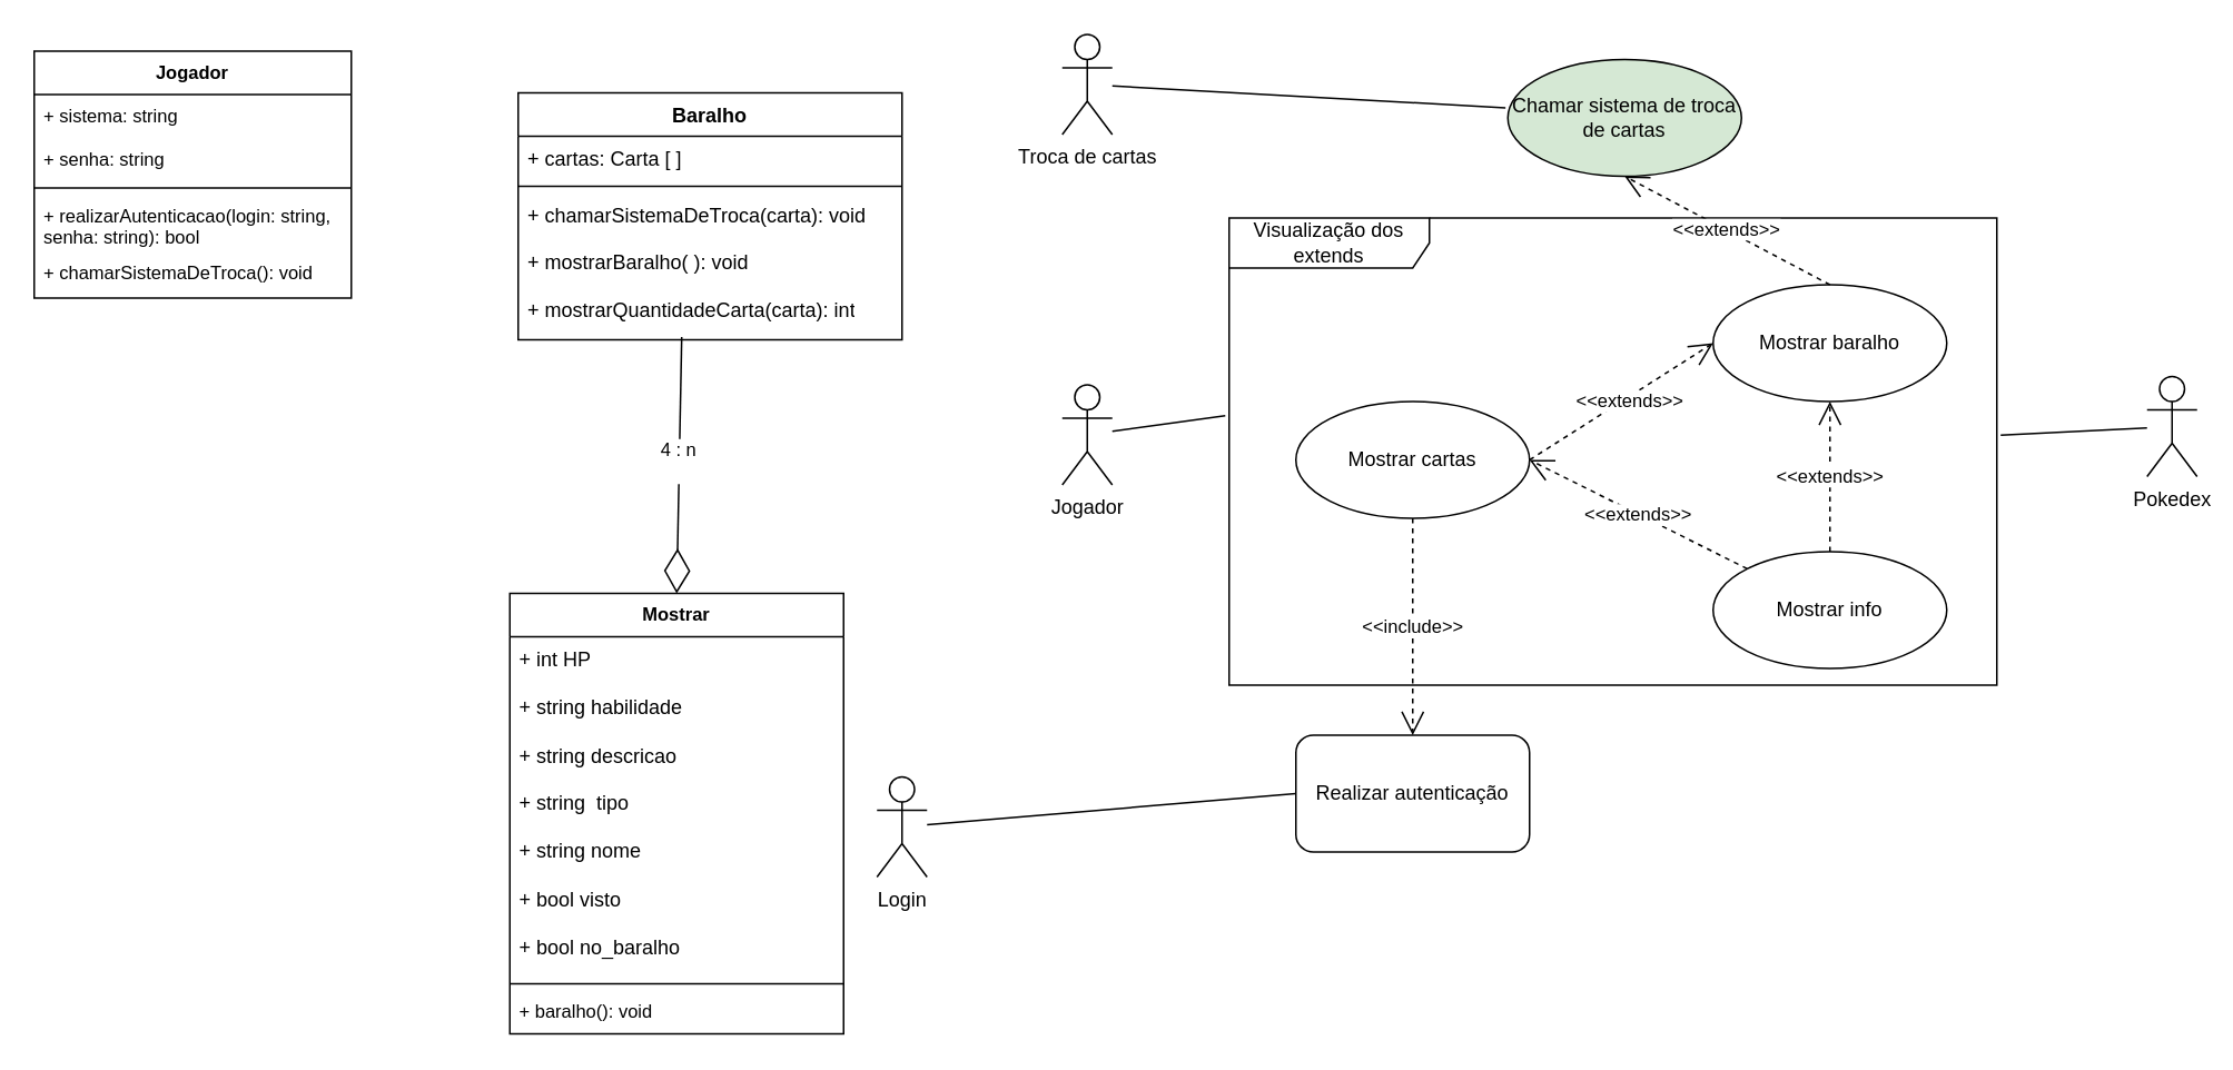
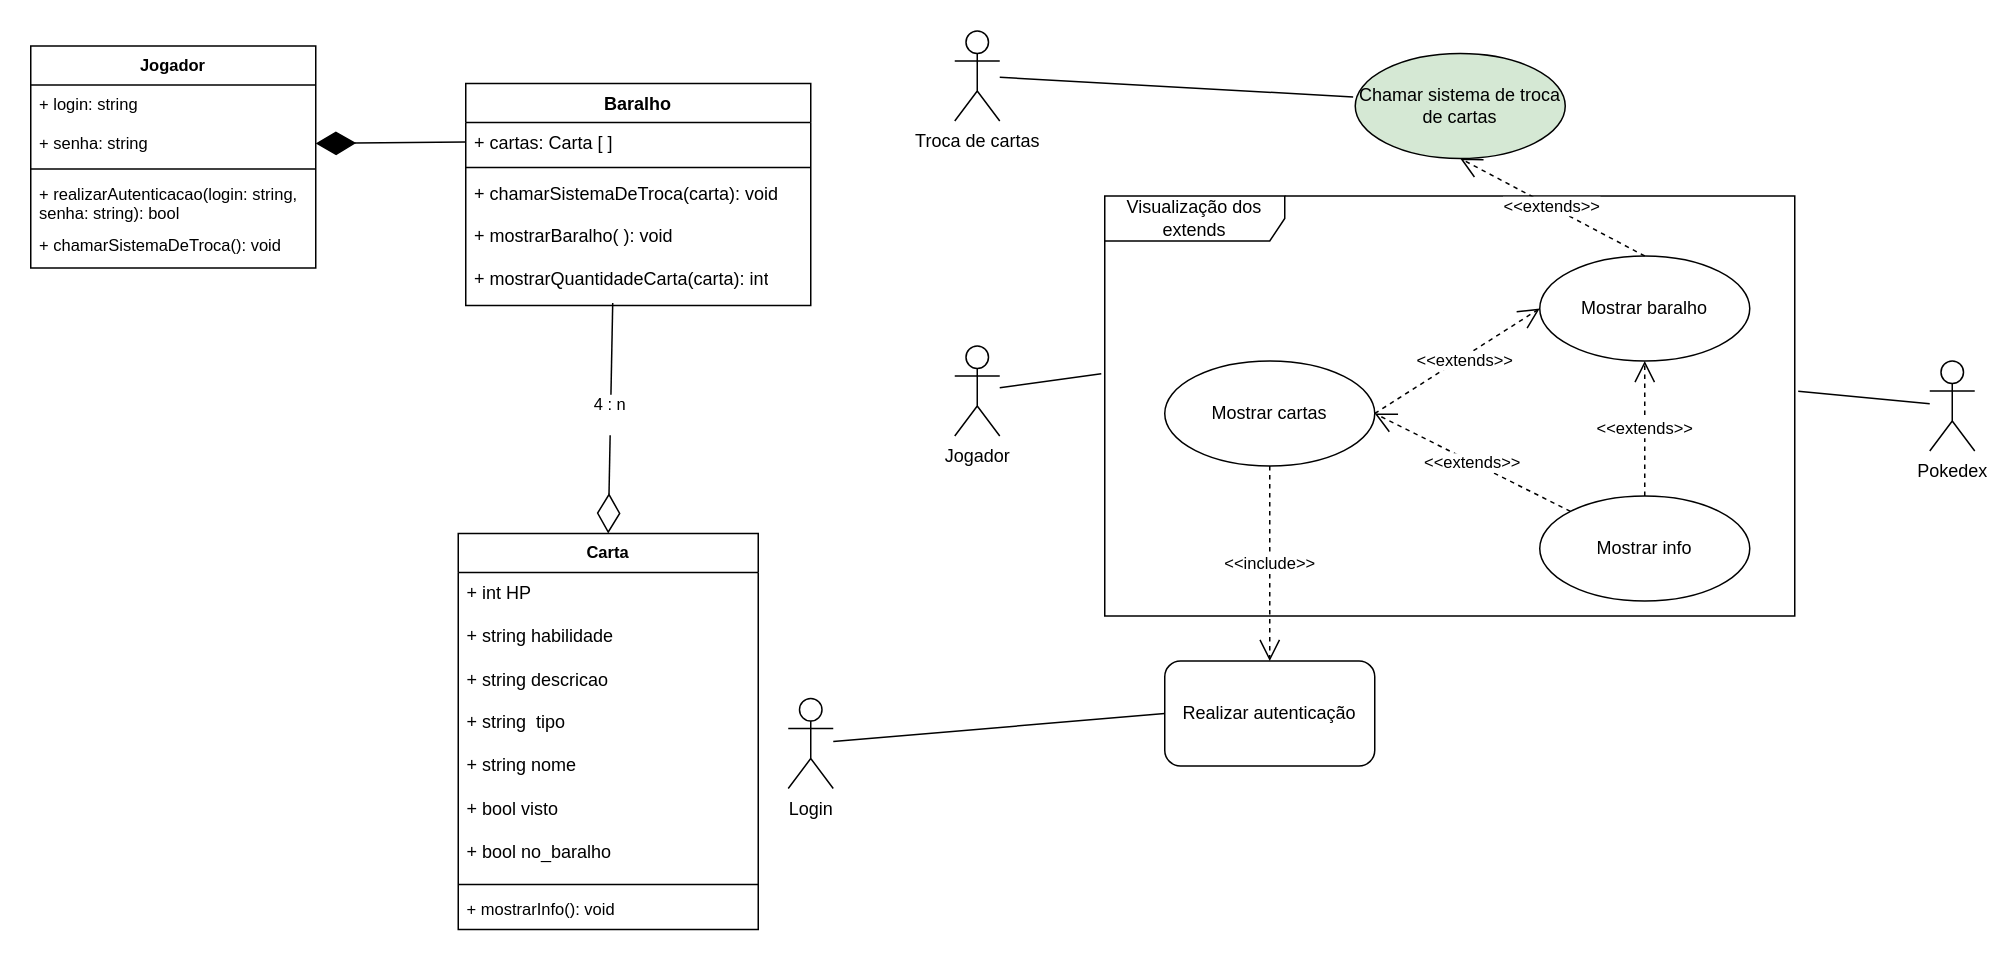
  <mxCell id="0" />
  <mxCell id="1" parent="0" />
  <mxCell id="2" value="Baralho" style="swimlane;fontStyle=1;align=center;verticalAlign=top;childLayout=stackLayout;horizontal=1;startSize=26;horizontalStack=0;resizeParent=1;resizeParentMax=0;resizeLast=0;collapsible=1;marginBottom=0;whiteSpace=wrap;html=1;" vertex="1" parent="1"><mxGeometry x="310" y="55" width="230" height="148" as="geometry" /></mxCell>
  <mxCell id="3" value="+ cartas: Carta [ ]" style="text;strokeColor=none;fillColor=none;align=left;verticalAlign=top;spacingLeft=4;spacingRight=4;overflow=hidden;rotatable=0;points=[[0,0.5],[1,0.5]];portConstraint=eastwest;whiteSpace=wrap;html=1;" vertex="1" parent="2"><mxGeometry y="26" width="230" height="26" as="geometry" /></mxCell>
  <mxCell id="4" value="" style="line;strokeWidth=1;fillColor=none;align=left;verticalAlign=middle;spacingTop=-1;spacingLeft=3;spacingRight=3;rotatable=0;labelPosition=right;points=[];portConstraint=eastwest;strokeColor=inherit;" vertex="1" parent="2"><mxGeometry y="52" width="230" height="8" as="geometry" /></mxCell>
  <mxCell id="5" value="+ chamarSistemaDeTroca(carta): void" style="text;strokeColor=none;fillColor=none;align=left;verticalAlign=top;spacingLeft=4;spacingRight=4;overflow=hidden;rotatable=0;points=[[0,0.5],[1,0.5]];portConstraint=eastwest;whiteSpace=wrap;html=1;fontFamily=Helvetica;fontSize=12;fontColor=default;labelBackgroundColor=default;" vertex="1" parent="2"><mxGeometry y="60" width="230" height="28" as="geometry" /></mxCell>
  <mxCell id="6" value="+ mostrarBaralho( ): void&lt;div&gt;&lt;br&gt;&lt;/div&gt;&lt;div&gt;+ mostrarQuantidadeCarta(carta): int&lt;/div&gt;" style="text;strokeColor=none;fillColor=none;align=left;verticalAlign=top;spacingLeft=4;spacingRight=4;overflow=hidden;rotatable=0;points=[[0,0.5],[1,0.5]];portConstraint=eastwest;whiteSpace=wrap;html=1;" vertex="1" parent="2"><mxGeometry y="88" width="230" height="60" as="geometry" /></mxCell>
  <mxCell id="7" value="" style="endArrow=diamondThin;endFill=0;endSize=24;html=1;rounded=0;entryX=0.5;entryY=0;entryDx=0;entryDy=0;exitX=0.426;exitY=0.971;exitDx=0;exitDy=0;exitPerimeter=0;" edge="1" parent="1" source="6" target="35"><mxGeometry width="160" relative="1" as="geometry"><mxPoint x="231" y="225" as="sourcePoint" /><mxPoint x="391" y="225" as="targetPoint" /></mxGeometry></mxCell>
  <mxCell id="8" value="4 : n&lt;div&gt;&lt;br&gt;&lt;/div&gt;" style="edgeLabel;html=1;align=center;verticalAlign=middle;resizable=0;points=[];" vertex="1" connectable="0" parent="1"><mxGeometry x="405.003" y="275" as="geometry" /></mxCell>
  <mxCell id="9" value="Jogador" style="shape=umlActor;verticalLabelPosition=bottom;verticalAlign=top;html=1;outlineConnect=0;" vertex="1" parent="1"><mxGeometry x="636" y="230" width="30" height="60" as="geometry" /></mxCell>
  <mxCell id="10" value="Troca de cartas" style="shape=umlActor;verticalLabelPosition=bottom;verticalAlign=top;html=1;outlineConnect=0;" vertex="1" parent="1"><mxGeometry x="636" y="20" width="30" height="60" as="geometry" /></mxCell>
  <mxCell id="11" style="edgeStyle=none;shape=connector;rounded=0;orthogonalLoop=1;jettySize=auto;html=1;entryX=0;entryY=0.5;entryDx=0;entryDy=0;strokeColor=default;align=center;verticalAlign=middle;fontFamily=Helvetica;fontSize=11;fontColor=default;labelBackgroundColor=default;startFill=0;endArrow=none;" edge="1" parent="1" source="12" target="15"><mxGeometry relative="1" as="geometry" /></mxCell>
  <mxCell id="12" value="Login" style="shape=umlActor;verticalLabelPosition=bottom;verticalAlign=top;html=1;outlineConnect=0;" vertex="1" parent="1"><mxGeometry x="525" y="465" width="30" height="60" as="geometry" /></mxCell>
  <mxCell id="13" value="Chamar sistema de troca de cartas" style="ellipse;whiteSpace=wrap;html=1;fillColor=#d5e8d4;" vertex="1" parent="1"><mxGeometry x="903" y="35" width="140" height="70" as="geometry" /></mxCell>
  <mxCell id="14" value="Mostrar cartas" style="ellipse;whiteSpace=wrap;html=1;" vertex="1" parent="1"><mxGeometry x="776" y="240" width="140" height="70" as="geometry" /></mxCell>
  <mxCell id="15" value="Realizar autenticação" style="whiteSpace=wrap;html=1;rounded=1;" vertex="1" parent="1"><mxGeometry x="776" y="440" width="140" height="70" as="geometry" /></mxCell>
  <mxCell id="16" value="Mostrar baralho" style="ellipse;whiteSpace=wrap;html=1;" vertex="1" parent="1"><mxGeometry x="1026" y="170" width="140" height="70" as="geometry" /></mxCell>
  <mxCell id="17" value="Mostrar info" style="ellipse;whiteSpace=wrap;html=1;" vertex="1" parent="1"><mxGeometry x="1026" y="330" width="140" height="70" as="geometry" /></mxCell>
  <mxCell id="18" value="Visualização dos extends" style="shape=umlFrame;whiteSpace=wrap;html=1;pointerEvents=0;width=120;height=30;" vertex="1" parent="1"><mxGeometry x="736" y="130" width="460" height="280" as="geometry" /></mxCell>
- <mxCell id="19" value="Pokedex" style="shape=umlActor;verticalLabelPosition=bottom;verticalAlign=top;html=1;" vertex="1" parent="1"><mxGeometry x="1286" y="225" width="30" height="60" as="geometry" /></mxCell>
+ <mxCell id="19" value="Pokedex" style="shape=umlActor;verticalLabelPosition=bottom;verticalAlign=top;html=1;" vertex="1" parent="1"><mxGeometry x="1286" y="240" width="30" height="60" as="geometry" /></mxCell>
  <mxCell id="20" style="rounded=0;orthogonalLoop=1;jettySize=auto;html=1;entryX=-0.005;entryY=0.423;entryDx=0;entryDy=0;entryPerimeter=0;strokeColor=default;endArrow=none;startFill=0;" edge="1" parent="1" source="9" target="18"><mxGeometry relative="1" as="geometry" /></mxCell>
  <mxCell id="21" style="edgeStyle=none;shape=connector;rounded=0;orthogonalLoop=1;jettySize=auto;html=1;entryX=-0.01;entryY=0.414;entryDx=0;entryDy=0;entryPerimeter=0;strokeColor=default;align=center;verticalAlign=middle;fontFamily=Helvetica;fontSize=11;fontColor=default;labelBackgroundColor=default;startFill=0;endArrow=none;" edge="1" parent="1" source="10" target="13"><mxGeometry relative="1" as="geometry" /></mxCell>
  <mxCell id="22" style="edgeStyle=none;shape=connector;rounded=0;orthogonalLoop=1;jettySize=auto;html=1;entryX=1.005;entryY=0.465;entryDx=0;entryDy=0;entryPerimeter=0;strokeColor=default;align=center;verticalAlign=middle;fontFamily=Helvetica;fontSize=11;fontColor=default;labelBackgroundColor=default;startFill=0;endArrow=none;" edge="1" parent="1" source="19" target="18"><mxGeometry relative="1" as="geometry" /></mxCell>
  <mxCell id="23" value="&amp;lt;&amp;lt;extends&amp;gt;&amp;gt;" style="endArrow=open;endSize=12;dashed=1;html=1;rounded=0;strokeColor=default;align=center;verticalAlign=middle;fontFamily=Helvetica;fontSize=11;fontColor=default;labelBackgroundColor=default;entryX=1;entryY=0.5;entryDx=0;entryDy=0;exitX=0;exitY=0;exitDx=0;exitDy=0;" edge="1" parent="1" source="17" target="14"><mxGeometry width="160" relative="1" as="geometry"><mxPoint x="906" y="280" as="sourcePoint" /><mxPoint x="1066" y="280" as="targetPoint" /></mxGeometry></mxCell>
  <mxCell id="24" value="&amp;lt;&amp;lt;extends&amp;gt;&amp;gt;" style="endArrow=open;endSize=12;dashed=1;html=1;rounded=0;strokeColor=default;align=center;verticalAlign=middle;fontFamily=Helvetica;fontSize=11;fontColor=default;labelBackgroundColor=default;entryX=0;entryY=0.5;entryDx=0;entryDy=0;exitX=1;exitY=0.5;exitDx=0;exitDy=0;" edge="1" parent="1" source="14" target="16"><mxGeometry x="0.065" y="-3" width="160" relative="1" as="geometry"><mxPoint x="906" y="280" as="sourcePoint" /><mxPoint x="1066" y="280" as="targetPoint" /><mxPoint as="offset" /></mxGeometry></mxCell>
  <mxCell id="25" value="&amp;lt;&amp;lt;extends&amp;gt;&amp;gt;" style="endArrow=open;endSize=12;dashed=1;html=1;rounded=0;strokeColor=default;align=center;verticalAlign=middle;fontFamily=Helvetica;fontSize=11;fontColor=default;labelBackgroundColor=default;entryX=0.5;entryY=1;entryDx=0;entryDy=0;exitX=0.5;exitY=0;exitDx=0;exitDy=0;" edge="1" parent="1" source="17" target="16"><mxGeometry width="160" relative="1" as="geometry"><mxPoint x="906" y="280" as="sourcePoint" /><mxPoint x="1066" y="280" as="targetPoint" /></mxGeometry></mxCell>
  <mxCell id="26" value="&amp;lt;&amp;lt;include&amp;gt;&amp;gt;" style="endArrow=open;endSize=12;dashed=1;html=1;rounded=0;strokeColor=default;align=center;verticalAlign=middle;fontFamily=Helvetica;fontSize=11;fontColor=default;labelBackgroundColor=default;entryX=0.5;entryY=0;entryDx=0;entryDy=0;exitX=0.5;exitY=1;exitDx=0;exitDy=0;" edge="1" parent="1" source="14" target="15"><mxGeometry width="160" relative="1" as="geometry"><mxPoint x="906" y="280" as="sourcePoint" /><mxPoint x="1066" y="280" as="targetPoint" /></mxGeometry></mxCell>
  <mxCell id="27" value="&amp;lt;&amp;lt;extends&amp;gt;&amp;gt;" style="endArrow=open;endSize=12;dashed=1;html=1;rounded=0;strokeColor=default;align=center;verticalAlign=middle;fontFamily=Helvetica;fontSize=11;fontColor=default;labelBackgroundColor=default;entryX=0.5;entryY=1;entryDx=0;entryDy=0;exitX=0.5;exitY=0;exitDx=0;exitDy=0;" edge="1" parent="1" source="16" target="13"><mxGeometry width="160" relative="1" as="geometry"><mxPoint x="906" y="190" as="sourcePoint" /><mxPoint x="1066" y="190" as="targetPoint" /></mxGeometry></mxCell>
  <mxCell id="28" value="Jogador" style="swimlane;fontStyle=1;align=center;verticalAlign=top;childLayout=stackLayout;horizontal=1;startSize=26;horizontalStack=0;resizeParent=1;resizeParentMax=0;resizeLast=0;collapsible=1;marginBottom=0;whiteSpace=wrap;html=1;fontFamily=Helvetica;fontSize=11;fontColor=default;labelBackgroundColor=default;" vertex="1" parent="1"><mxGeometry x="20" y="30" width="190" height="148" as="geometry" /></mxCell>
- <mxCell id="29" value="+ sistema: string" style="text;strokeColor=none;fillColor=none;align=left;verticalAlign=top;spacingLeft=4;spacingRight=4;overflow=hidden;rotatable=0;points=[[0,0.5],[1,0.5]];portConstraint=eastwest;whiteSpace=wrap;html=1;fontFamily=Helvetica;fontSize=11;fontColor=default;labelBackgroundColor=default;" vertex="1" parent="28"><mxGeometry y="26" width="190" height="26" as="geometry" /></mxCell>
+ <mxCell id="29" value="+ login: string" style="text;strokeColor=none;fillColor=none;align=left;verticalAlign=top;spacingLeft=4;spacingRight=4;overflow=hidden;rotatable=0;points=[[0,0.5],[1,0.5]];portConstraint=eastwest;whiteSpace=wrap;html=1;fontFamily=Helvetica;fontSize=11;fontColor=default;labelBackgroundColor=default;" vertex="1" parent="28"><mxGeometry y="26" width="190" height="26" as="geometry" /></mxCell>
  <mxCell id="30" value="+ senha: string" style="text;strokeColor=none;fillColor=none;align=left;verticalAlign=top;spacingLeft=4;spacingRight=4;overflow=hidden;rotatable=0;points=[[0,0.5],[1,0.5]];portConstraint=eastwest;whiteSpace=wrap;html=1;fontFamily=Helvetica;fontSize=11;fontColor=default;labelBackgroundColor=default;" vertex="1" parent="28"><mxGeometry y="52" width="190" height="26" as="geometry" /></mxCell>
  <mxCell id="31" value="" style="line;strokeWidth=1;fillColor=none;align=left;verticalAlign=middle;spacingTop=-1;spacingLeft=3;spacingRight=3;rotatable=0;labelPosition=right;points=[];portConstraint=eastwest;strokeColor=inherit;fontFamily=Helvetica;fontSize=11;fontColor=default;labelBackgroundColor=default;" vertex="1" parent="28"><mxGeometry y="78" width="190" height="8" as="geometry" /></mxCell>
  <mxCell id="32" value="+ realizarAutenticacao(login: string, senha: string): bool" style="text;strokeColor=none;fillColor=none;align=left;verticalAlign=top;spacingLeft=4;spacingRight=4;overflow=hidden;rotatable=0;points=[[0,0.5],[1,0.5]];portConstraint=eastwest;whiteSpace=wrap;html=1;fontFamily=Helvetica;fontSize=11;fontColor=default;labelBackgroundColor=default;" vertex="1" parent="28"><mxGeometry y="86" width="190" height="34" as="geometry" /></mxCell>
  <mxCell id="33" value="+ chamarSistemaDeTroca(): void" style="text;strokeColor=none;fillColor=none;align=left;verticalAlign=top;spacingLeft=4;spacingRight=4;overflow=hidden;rotatable=0;points=[[0,0.5],[1,0.5]];portConstraint=eastwest;whiteSpace=wrap;html=1;fontFamily=Helvetica;fontSize=11;fontColor=default;labelBackgroundColor=default;" vertex="1" parent="28"><mxGeometry y="120" width="190" height="28" as="geometry" /></mxCell>
- <mxCell id="35" value="Mostrar" style="swimlane;fontStyle=1;align=center;verticalAlign=top;childLayout=stackLayout;horizontal=1;startSize=26;horizontalStack=0;resizeParent=1;resizeParentMax=0;resizeLast=0;collapsible=1;marginBottom=0;whiteSpace=wrap;html=1;fontFamily=Helvetica;fontSize=11;fontColor=default;labelBackgroundColor=default;" vertex="1" parent="1"><mxGeometry x="305" y="355" width="200" height="264" as="geometry" /></mxCell>
+ <mxCell id="34" value="" style="endArrow=diamondThin;endFill=1;endSize=24;html=1;rounded=0;strokeColor=default;align=center;verticalAlign=middle;fontFamily=Helvetica;fontSize=11;fontColor=default;labelBackgroundColor=default;exitX=0;exitY=0.5;exitDx=0;exitDy=0;entryX=1;entryY=0.5;entryDx=0;entryDy=0;" edge="1" parent="1" source="3" target="30"><mxGeometry width="160" relative="1" as="geometry"><mxPoint x="360" y="200" as="sourcePoint" /><mxPoint x="520" y="200" as="targetPoint" /></mxGeometry></mxCell>
+ <mxCell id="35" value="Carta" style="swimlane;fontStyle=1;align=center;verticalAlign=top;childLayout=stackLayout;horizontal=1;startSize=26;horizontalStack=0;resizeParent=1;resizeParentMax=0;resizeLast=0;collapsible=1;marginBottom=0;whiteSpace=wrap;html=1;fontFamily=Helvetica;fontSize=11;fontColor=default;labelBackgroundColor=default;" vertex="1" parent="1"><mxGeometry x="305" y="355" width="200" height="264" as="geometry" /></mxCell>
  <mxCell id="36" value="&lt;div&gt;+ int HP&lt;/div&gt;&lt;div&gt;&lt;br&gt;&lt;/div&gt;&lt;div&gt;+ string habilidade&lt;/div&gt;&lt;div&gt;&lt;br&gt;&lt;/div&gt;&lt;div&gt;+ string descricao&lt;/div&gt;&lt;div&gt;&lt;br&gt;&lt;/div&gt;&lt;div&gt;+ string&amp;nbsp; tipo&lt;/div&gt;&lt;div&gt;&lt;br&gt;&lt;/div&gt;&lt;div&gt;+ string nome&lt;/div&gt;&lt;div&gt;&lt;br&gt;&lt;/div&gt;&lt;div&gt;+ bool visto&lt;/div&gt;&lt;div&gt;&lt;br&gt;&lt;/div&gt;&lt;div&gt;+ bool no_baralho&lt;/div&gt;" style="text;strokeColor=none;fillColor=none;align=left;verticalAlign=top;spacingLeft=4;spacingRight=4;overflow=hidden;rotatable=0;points=[[0,0.5],[1,0.5]];portConstraint=eastwest;whiteSpace=wrap;html=1;" vertex="1" parent="35"><mxGeometry y="26" width="200" height="204" as="geometry" /></mxCell>
  <mxCell id="37" value="" style="line;strokeWidth=1;fillColor=none;align=left;verticalAlign=middle;spacingTop=-1;spacingLeft=3;spacingRight=3;rotatable=0;labelPosition=right;points=[];portConstraint=eastwest;strokeColor=inherit;fontFamily=Helvetica;fontSize=11;fontColor=default;labelBackgroundColor=default;" vertex="1" parent="35"><mxGeometry y="230" width="200" height="8" as="geometry" /></mxCell>
- <mxCell id="38" value="+ baralho(): void" style="text;strokeColor=none;fillColor=none;align=left;verticalAlign=top;spacingLeft=4;spacingRight=4;overflow=hidden;rotatable=0;points=[[0,0.5],[1,0.5]];portConstraint=eastwest;whiteSpace=wrap;html=1;fontFamily=Helvetica;fontSize=11;fontColor=default;labelBackgroundColor=default;" vertex="1" parent="35"><mxGeometry y="238" width="200" height="26" as="geometry" /></mxCell>
+ <mxCell id="38" value="+ mostrarInfo(): void" style="text;strokeColor=none;fillColor=none;align=left;verticalAlign=top;spacingLeft=4;spacingRight=4;overflow=hidden;rotatable=0;points=[[0,0.5],[1,0.5]];portConstraint=eastwest;whiteSpace=wrap;html=1;fontFamily=Helvetica;fontSize=11;fontColor=default;labelBackgroundColor=default;" vertex="1" parent="35"><mxGeometry y="238" width="200" height="26" as="geometry" /></mxCell>
